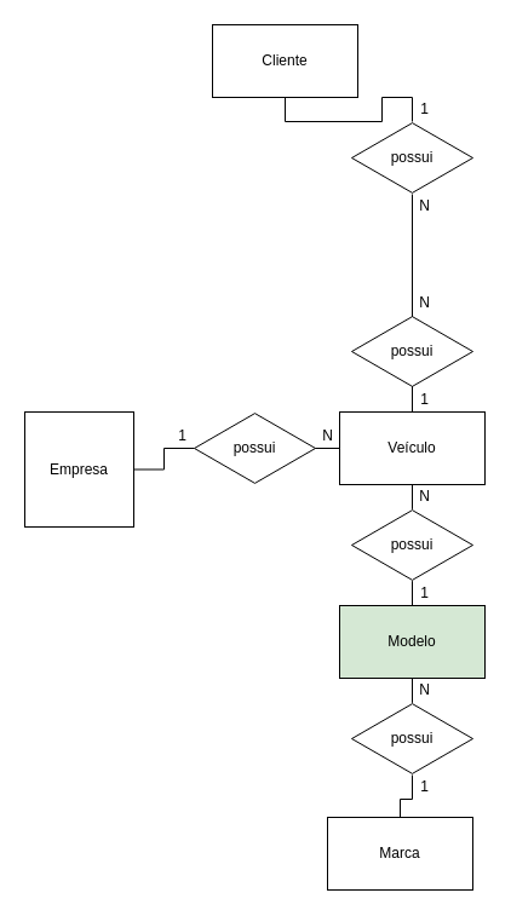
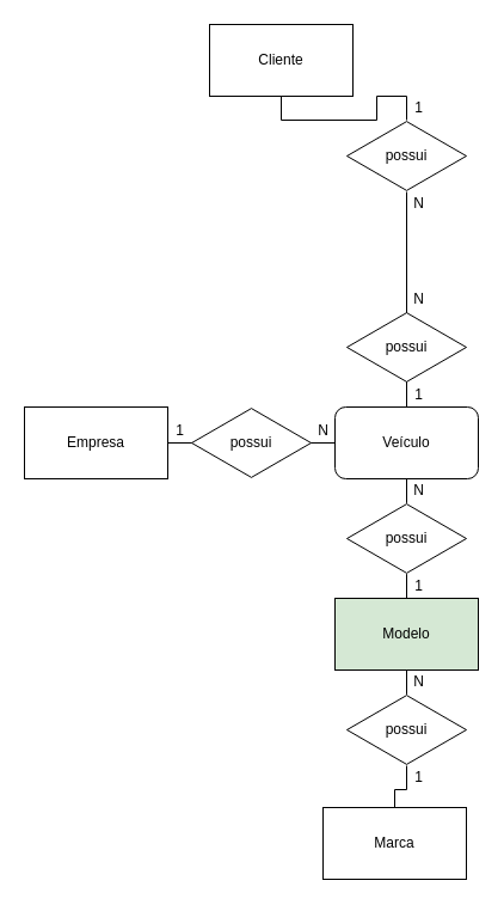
  <mxCell id="0" />
  <mxCell id="1" parent="0" />
  <mxCell id="2" style="edgeStyle=orthogonalEdgeStyle;rounded=0;orthogonalLoop=1;jettySize=auto;html=1;endArrow=none;endFill=0;" parent="1" source="3" target="5" edge="1"><mxGeometry relative="1" as="geometry" /></mxCell>
- <mxCell id="3" value="Empresa" style="rounded=0;whiteSpace=wrap;html=1;" parent="1" vertex="1"><mxGeometry x="20" y="340" width="90" height="95" as="geometry" /></mxCell>
+ <mxCell id="3" value="Empresa" style="rounded=0;whiteSpace=wrap;html=1;" parent="1" vertex="1"><mxGeometry x="20" y="340" width="120" height="60" as="geometry" /></mxCell>
  <mxCell id="4" style="edgeStyle=orthogonalEdgeStyle;rounded=0;orthogonalLoop=1;jettySize=auto;html=1;endArrow=none;endFill=0;" parent="1" source="5" target="7" edge="1"><mxGeometry relative="1" as="geometry" /></mxCell>
  <mxCell id="5" value="possui" style="html=1;whiteSpace=wrap;aspect=fixed;shape=isoRectangle;" parent="1" vertex="1"><mxGeometry x="160" y="340" width="100" height="60" as="geometry" /></mxCell>
  <mxCell id="6" style="edgeStyle=orthogonalEdgeStyle;rounded=0;orthogonalLoop=1;jettySize=auto;html=1;endArrow=none;endFill=0;" parent="1" source="7" target="11" edge="1"><mxGeometry relative="1" as="geometry" /></mxCell>
- <mxCell id="7" value="Veículo" style="rounded=0;whiteSpace=wrap;html=1;" parent="1" vertex="1"><mxGeometry x="280" y="340" width="120" height="60" as="geometry" /></mxCell>
+ <mxCell id="7" value="Veículo" style="whiteSpace=wrap;html=1;rounded=1;" parent="1" vertex="1"><mxGeometry x="280" y="340" width="120" height="60" as="geometry" /></mxCell>
  <mxCell id="8" value="Marca" style="rounded=0;whiteSpace=wrap;html=1;" parent="1" vertex="1"><mxGeometry x="270" y="675" width="120" height="60" as="geometry" /></mxCell>
  <mxCell id="9" value="Modelo" style="rounded=0;whiteSpace=wrap;html=1;fillColor=#d5e8d4;" parent="1" vertex="1"><mxGeometry x="280" y="500" width="120" height="60" as="geometry" /></mxCell>
  <mxCell id="10" style="edgeStyle=orthogonalEdgeStyle;rounded=0;orthogonalLoop=1;jettySize=auto;html=1;endArrow=none;endFill=0;" parent="1" source="11" target="9" edge="1"><mxGeometry relative="1" as="geometry" /></mxCell>
  <mxCell id="11" value="possui" style="html=1;whiteSpace=wrap;aspect=fixed;shape=isoRectangle;" parent="1" vertex="1"><mxGeometry x="290" y="420" width="100" height="60" as="geometry" /></mxCell>
  <mxCell id="12" style="edgeStyle=orthogonalEdgeStyle;rounded=0;orthogonalLoop=1;jettySize=auto;html=1;endArrow=none;endFill=0;" parent="1" source="14" target="9" edge="1"><mxGeometry relative="1" as="geometry" /></mxCell>
  <mxCell id="13" value="" style="edgeStyle=orthogonalEdgeStyle;rounded=0;orthogonalLoop=1;jettySize=auto;html=1;endArrow=none;endFill=0;" parent="1" source="14" target="8" edge="1"><mxGeometry relative="1" as="geometry" /></mxCell>
  <mxCell id="14" value="possui" style="html=1;whiteSpace=wrap;aspect=fixed;shape=isoRectangle;" parent="1" vertex="1"><mxGeometry x="290" y="580" width="100" height="60" as="geometry" /></mxCell>
  <mxCell id="15" style="edgeStyle=orthogonalEdgeStyle;rounded=0;orthogonalLoop=1;jettySize=auto;html=1;endArrow=none;endFill=0;" parent="1" source="16" target="7" edge="1"><mxGeometry relative="1" as="geometry" /></mxCell>
  <mxCell id="16" value="possui" style="html=1;whiteSpace=wrap;aspect=fixed;shape=isoRectangle;" parent="1" vertex="1"><mxGeometry x="290" y="100" width="100" height="60" as="geometry" /></mxCell>
  <mxCell id="17" style="edgeStyle=orthogonalEdgeStyle;rounded=0;orthogonalLoop=1;jettySize=auto;html=1;endArrow=none;endFill=0;" parent="1" source="18" target="16" edge="1"><mxGeometry relative="1" as="geometry" /></mxCell>
  <mxCell id="18" value="Cliente" style="rounded=0;whiteSpace=wrap;html=1;" parent="1" vertex="1"><mxGeometry x="175" y="20" width="120" height="60" as="geometry" /></mxCell>
  <mxCell id="19" value="possui" style="html=1;whiteSpace=wrap;aspect=fixed;shape=isoRectangle;" parent="1" vertex="1"><mxGeometry x="290" y="260" width="100" height="60" as="geometry" /></mxCell>
  <mxCell id="20" value="N" style="text;html=1;align=center;verticalAlign=middle;resizable=0;points=[];autosize=1;strokeColor=none;" parent="1" vertex="1"><mxGeometry x="340" y="160" width="20" height="20" as="geometry" /></mxCell>
  <mxCell id="21" value="N" style="text;html=1;align=center;verticalAlign=middle;resizable=0;points=[];autosize=1;strokeColor=none;" parent="1" vertex="1"><mxGeometry x="340" y="240" width="20" height="20" as="geometry" /></mxCell>
  <mxCell id="22" value="1" style="text;html=1;align=center;verticalAlign=middle;resizable=0;points=[];autosize=1;strokeColor=none;" parent="1" vertex="1"><mxGeometry x="140" y="350" width="20" height="20" as="geometry" /></mxCell>
  <mxCell id="23" value="N" style="text;html=1;align=center;verticalAlign=middle;resizable=0;points=[];autosize=1;strokeColor=none;" parent="1" vertex="1"><mxGeometry x="260" y="350" width="20" height="20" as="geometry" /></mxCell>
  <mxCell id="24" value="N" style="text;html=1;align=center;verticalAlign=middle;resizable=0;points=[];autosize=1;strokeColor=none;" parent="1" vertex="1"><mxGeometry x="340" y="560" width="20" height="20" as="geometry" /></mxCell>
  <mxCell id="25" value="N" style="text;html=1;align=center;verticalAlign=middle;resizable=0;points=[];autosize=1;strokeColor=none;" parent="1" vertex="1"><mxGeometry x="340" y="400" width="20" height="20" as="geometry" /></mxCell>
  <mxCell id="26" value="1" style="text;html=1;align=center;verticalAlign=middle;resizable=0;points=[];autosize=1;strokeColor=none;" parent="1" vertex="1"><mxGeometry x="340" y="320" width="20" height="20" as="geometry" /></mxCell>
  <mxCell id="27" value="1" style="text;html=1;align=center;verticalAlign=middle;resizable=0;points=[];autosize=1;strokeColor=none;" parent="1" vertex="1"><mxGeometry x="340" y="80" width="20" height="20" as="geometry" /></mxCell>
  <mxCell id="28" value="1" style="text;html=1;align=center;verticalAlign=middle;resizable=0;points=[];autosize=1;strokeColor=none;" parent="1" vertex="1"><mxGeometry x="340" y="640" width="20" height="20" as="geometry" /></mxCell>
  <mxCell id="29" value="1" style="text;html=1;align=center;verticalAlign=middle;resizable=0;points=[];autosize=1;strokeColor=none;" parent="1" vertex="1"><mxGeometry x="340" y="480" width="20" height="20" as="geometry" /></mxCell>
